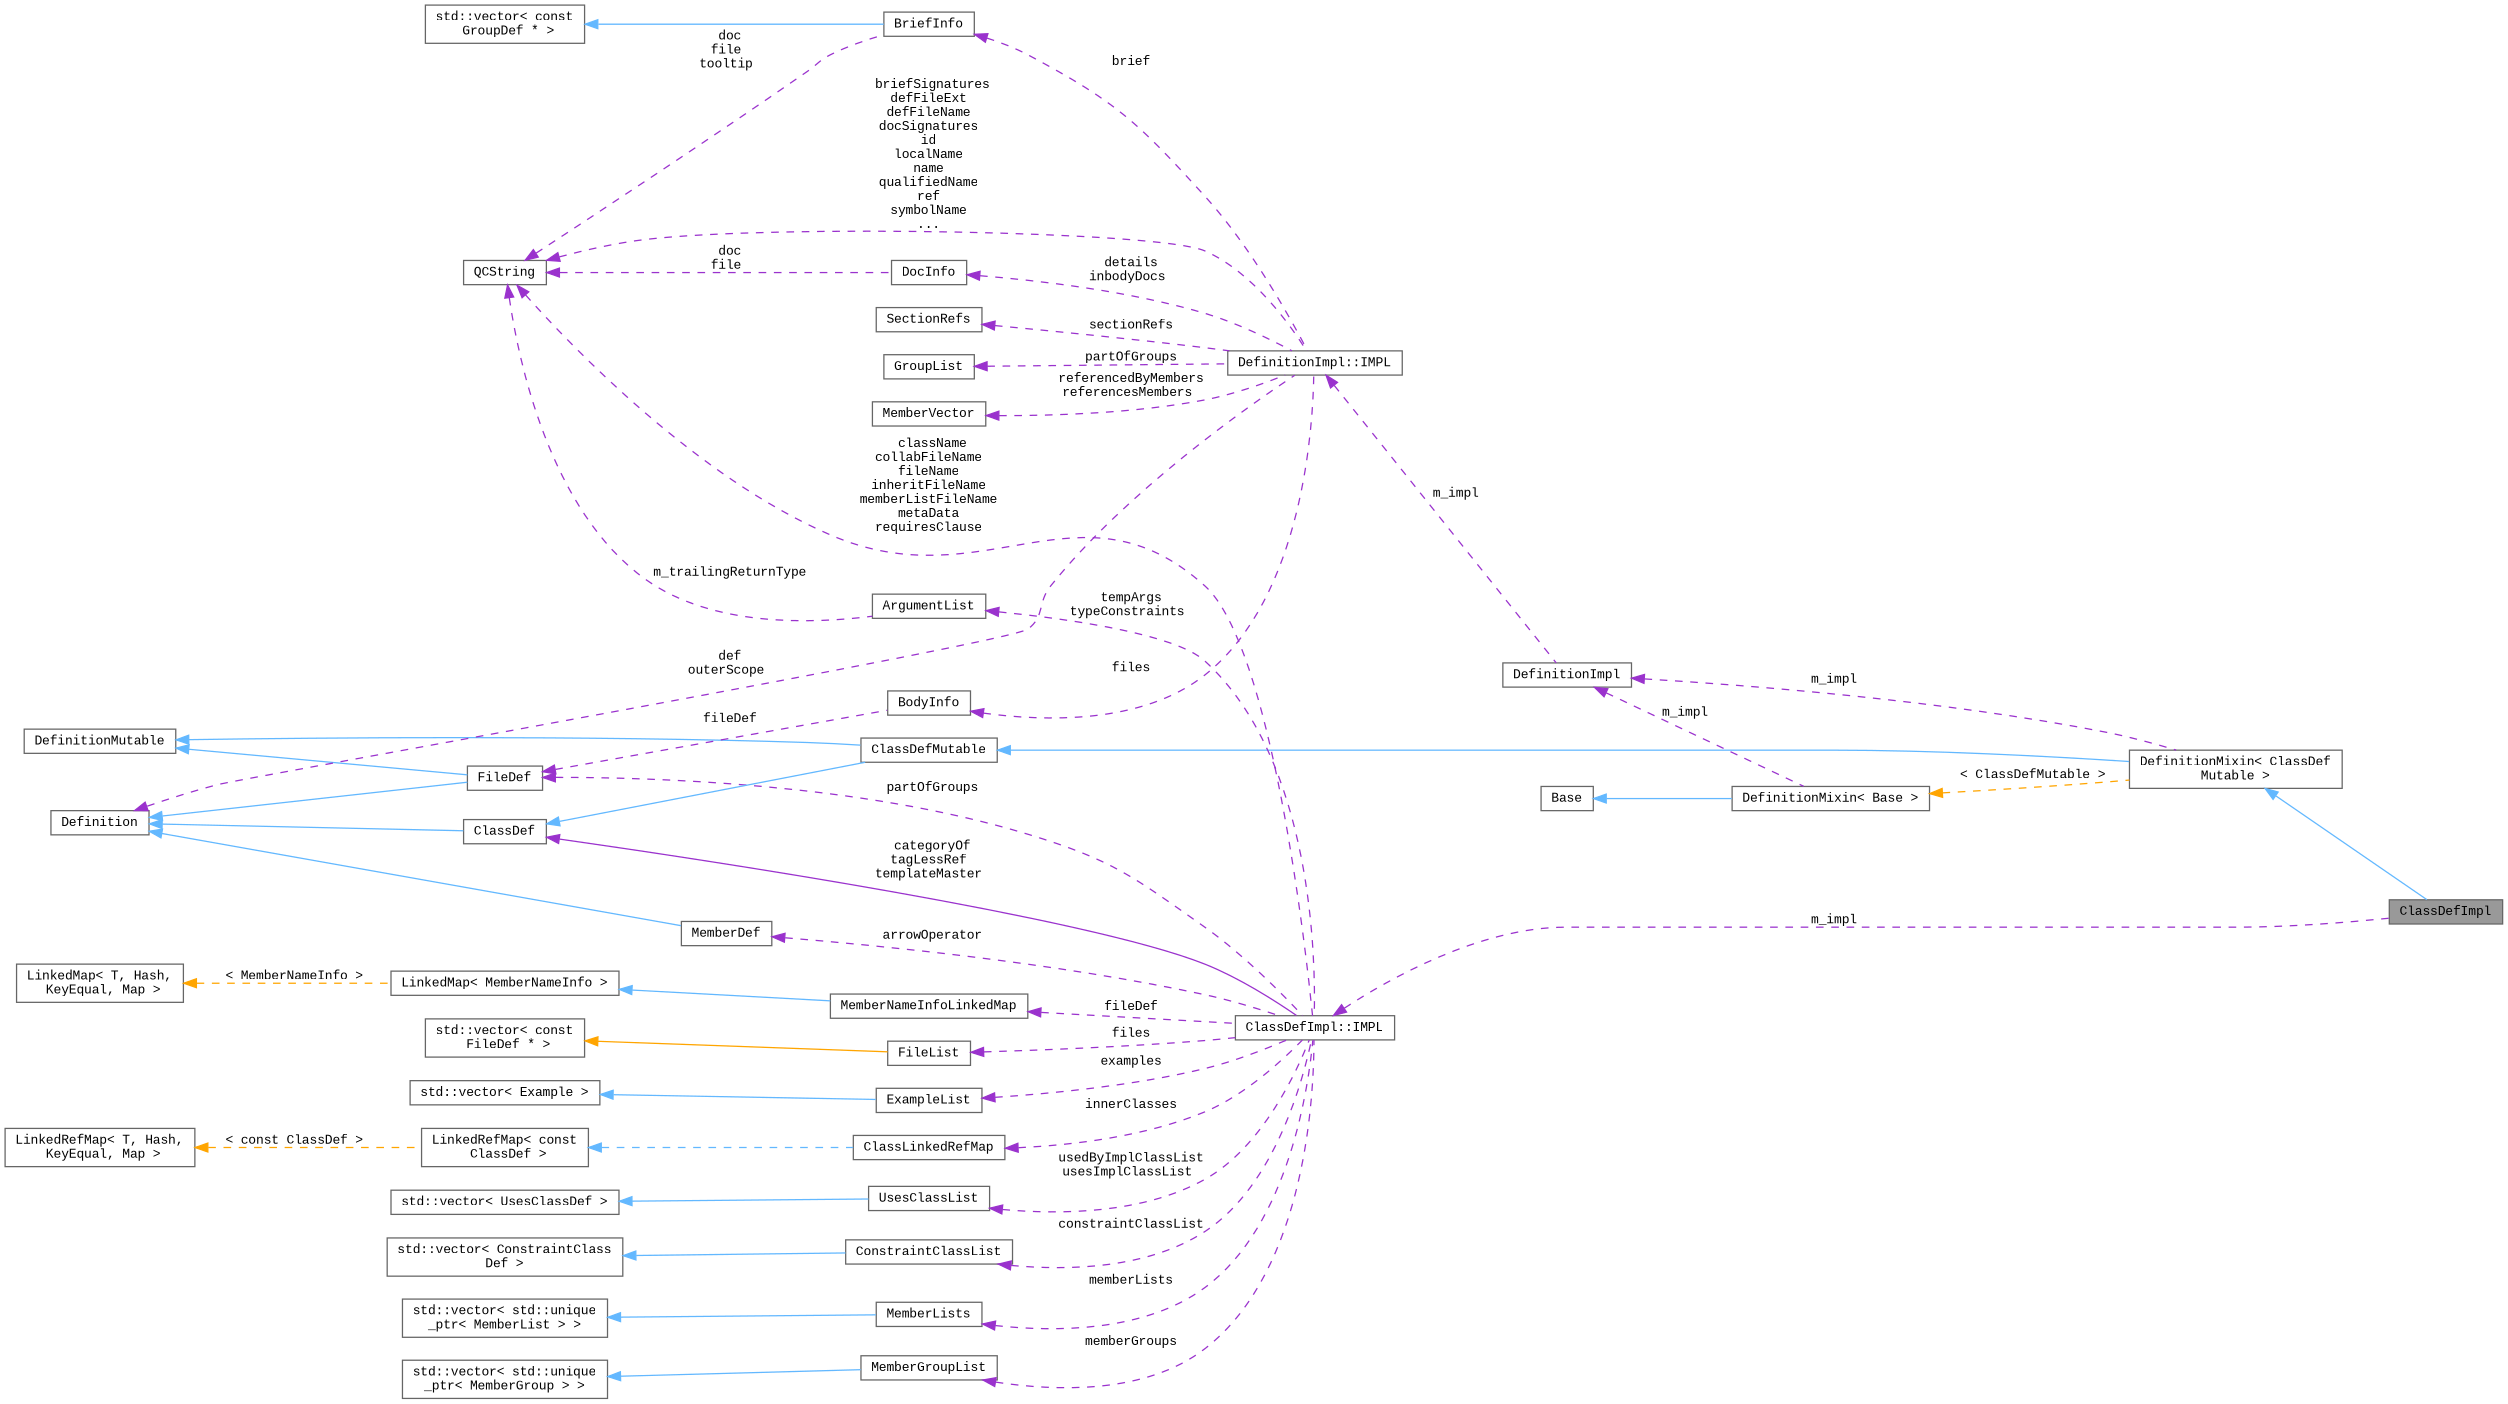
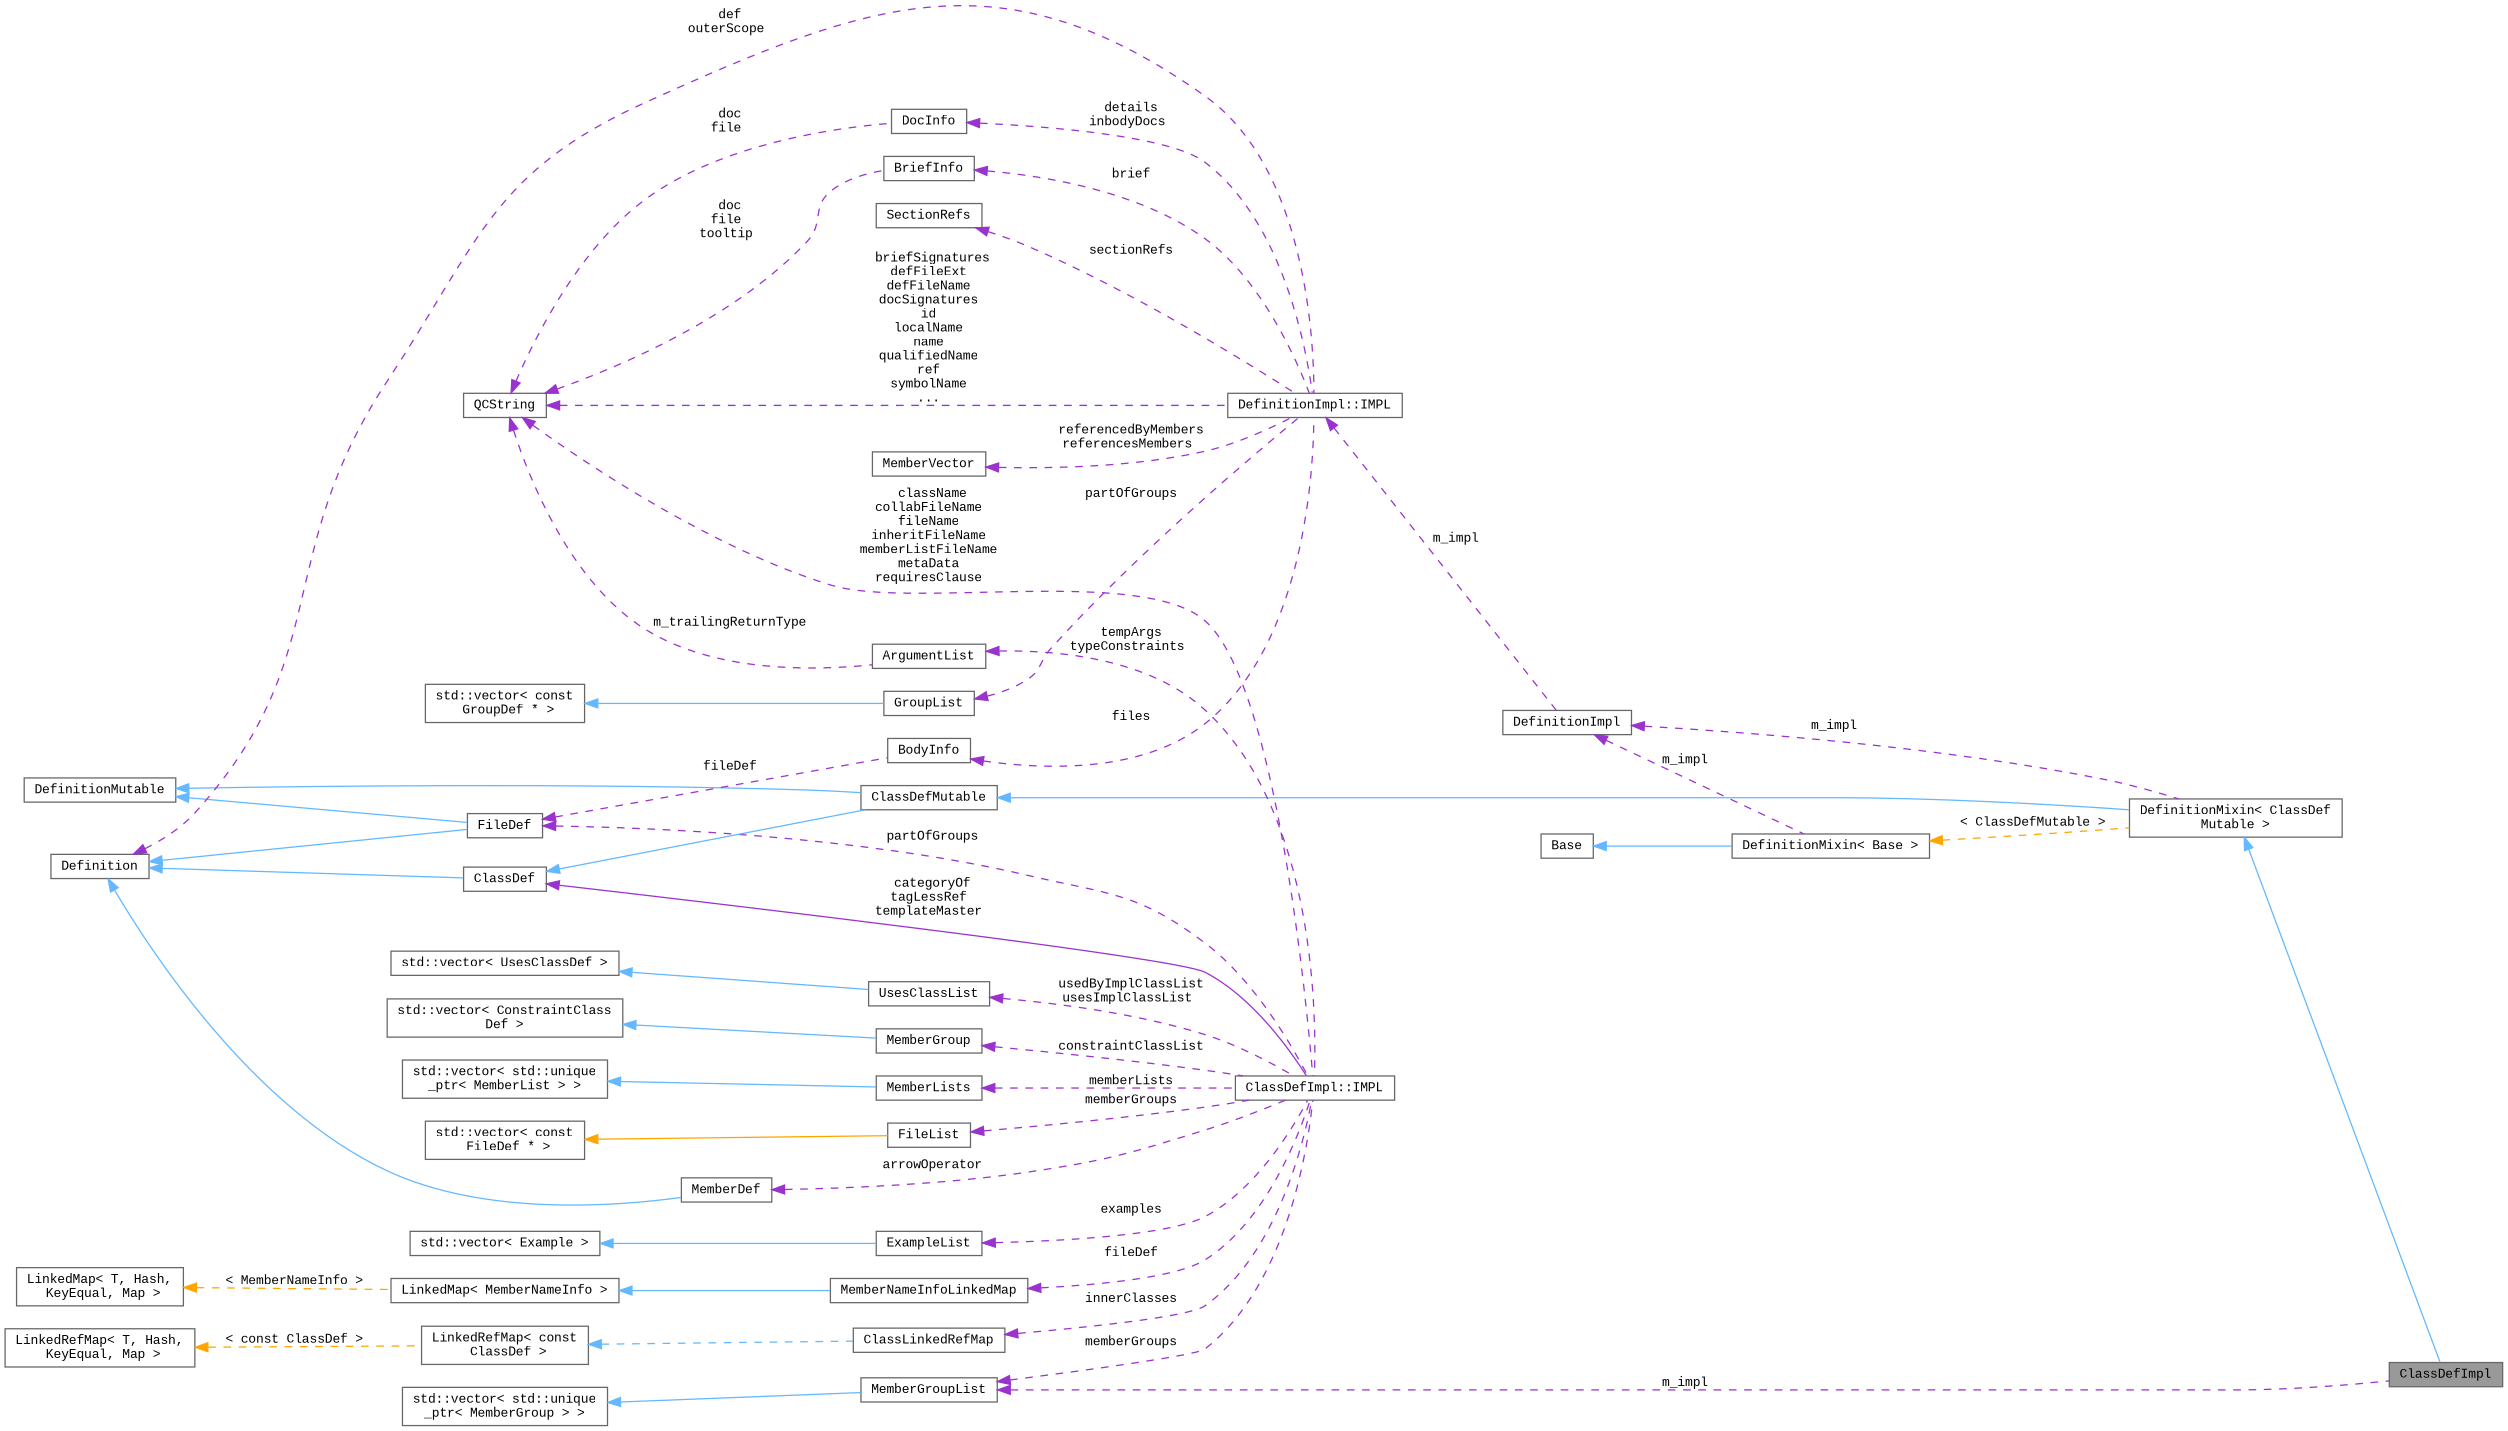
  digraph {
    fontname="Liberation Mono"
    rankdir=LR
    node [color=gray40 fillcolor=white fontname="Liberation Mono" fontsize=10 shape=box style=filled]
    edge [color=darkorchid3 dir=back fontname="Liberation Mono" fontsize=10 labelfontname=Helvetica labelfontsize=10 style=dashed]
    n1 [fillcolor=grey60 fontcolor=black height=0.2 label=ClassDefImpl width=0.4]
    n2 [height=0.2 label="DefinitionMixin\< ClassDef\lMutable \>" width=0.4]
    n3 [height=0.2 label=ClassDefMutable width=0.4]
    n4 [height=0.2 label=DefinitionMutable width=0.4]
    n5 [height=0.2 label=FileDef width=0.4]
    n6 [height=0.2 label="ClassDefImpl::IMPL" width=0.4]
    n7 [height=0.2 label=BodyInfo width=0.4]
    n8 [height=0.2 label=ClassDef width=0.4]
    n9 [height=0.2 label=Definition width=0.4]
    n10 [height=0.2 label="DefinitionImpl::IMPL" width=0.4]
    n11 [height=0.2 label=MemberDef width=0.4]
    n12 [height=0.2 label=DefinitionImpl width=0.4]
    n13 [height=0.2 label="DefinitionMixin\< Base \>" width=0.4]
    n14 [height=0.2 label=SectionRefs width=0.4]
    n15 [height=0.2 label=GroupList width=0.4]
    n16 [height=0.2 label="std::vector\< const\l GroupDef * \>" width=0.4]
    n17 [height=0.2 label=DocInfo width=0.4]
    n18 [height=0.2 label=QCString width=0.4]
    n19 [height=0.2 label=BriefInfo width=0.4]
    n20 [height=0.2 label=ArgumentList width=0.4]
    n21 [height=0.2 label=MemberVector width=0.4]
    n22 [height=0.2 label=Base width=0.4]
    n23 [height=0.2 label=MemberNameInfoLinkedMap width=0.4]
    n24 [height=0.2 label="LinkedMap\< MemberNameInfo \>" width=0.4]
    n25 [height=0.2 label="LinkedMap\< T, Hash,\l KeyEqual, Map \>" width=0.4]
    n26 [height=0.2 label=FileList width=0.4]
    n27 [height=0.2 label="std::vector\< const\l FileDef * \>" width=0.4]
    n28 [height=0.2 label=ExampleList width=0.4]
    n29 [height=0.2 label="std::vector\< Example \>" width=0.4]
    n30 [height=0.2 label=ClassLinkedRefMap width=0.4]
    n31 [height=0.2 label="LinkedRefMap\< const\l ClassDef \>" width=0.4]
    n32 [height=0.2 label="LinkedRefMap\< T, Hash,\l KeyEqual, Map \>" width=0.4]
    n33 [height=0.2 label=UsesClassList width=0.4]
    n34 [height=0.2 label="std::vector\< UsesClassDef \>" width=0.4]
-   n35 [height=0.2 label=ConstraintClassList width=0.4]
+   n35 [height=0.2 label=MemberGroup width=0.4]
    n36 [height=0.2 label="std::vector\< ConstraintClass\lDef \>" width=0.4]
    n37 [height=0.2 label=MemberLists width=0.4]
    n38 [height=0.2 label="std::vector\< std::unique\l_ptr\< MemberList \> \>" width=0.4]
    n39 [height=0.2 label=MemberGroupList width=0.4]
    n40 [height=0.2 label="std::vector\< std::unique\l_ptr\< MemberGroup \> \>" width=0.4]
    n2 -> n1 [color=steelblue1 style=solid]
    n3 -> n2 [color=steelblue1 style=solid]
    n4 -> n3 [color=steelblue1 style=solid]
    n4 -> n5 [color=steelblue1 style=solid]
    n5 -> n6 [label=" partOfGroups"]
    n5 -> n7 [label=" fileDef"]
-   n6 -> n1 [label=" m_impl"]
+   n39 -> n1 [label=" m_impl"]
    n7 -> n10 [label=" files"]
    n8 -> n3 [color=steelblue1 style=solid]
    n8 -> n6 [label=" categoryOf\ntagLessRef\ntemplateMaster" style=solid]
    n9 -> n5 [color=steelblue1 style=solid]
    n9 -> n8 [color=steelblue1 style=solid]
    n9 -> n10 [label=" def\nouterScope"]
    n9 -> n11 [color=steelblue1 style=solid]
    n10 -> n12 [label=" m_impl"]
    n11 -> n6 [label=" arrowOperator"]
    n12 -> n2 [label=" m_impl"]
    n12 -> n13 [label=" m_impl"]
    n13 -> n2 [color=orange label=" \< ClassDefMutable \>"]
    n14 -> n10 [label=" sectionRefs"]
    n15 -> n10 [label=" partOfGroups"]
-   n16 -> n19 [color=steelblue1 style=solid]
+   n16 -> n15 [color=steelblue1 style=solid]
    n17 -> n10 [label=" details\ninbodyDocs"]
    n18 -> n6 [label=" className\ncollabFileName\nfileName\ninheritFileName\nmemberListFileName\nmetaData\nrequiresClause"]
    n18 -> n10 [label=" briefSignatures\ndefFileExt\ndefFileName\ndocSignatures\nid\nlocalName\nname\nqualifiedName\nref\nsymbolName\n..."]
    n18 -> n17 [label=" doc\nfile"]
    n18 -> n19 [label=" doc\nfile\ntooltip"]
    n18 -> n20 [label=" m_trailingReturnType"]
    n19 -> n10 [label=" brief"]
    n20 -> n6 [label=" tempArgs\ntypeConstraints"]
    n21 -> n10 [label=" referencedByMembers\nreferencesMembers"]
    n22 -> n13 [color=steelblue1 style=solid]
    n23 -> n6 [label=" fileDef"]
    n24 -> n23 [color=steelblue1 style=solid]
    n25 -> n24 [color=orange label=" \< MemberNameInfo \>"]
-   n26 -> n6 [label=" files"]
+   n26 -> n6 [label=" memberGroups"]
    n27 -> n26 [color=orange style=solid]
    n28 -> n6 [label=" examples"]
    n29 -> n28 [color=steelblue1 style=solid]
    n30 -> n6 [label=" innerClasses"]
    n31 -> n30 [color=steelblue1]
    n32 -> n31 [color=orange label=" \< const ClassDef \>"]
    n33 -> n6 [label=" usedByImplClassList\nusesImplClassList"]
    n34 -> n33 [color=steelblue1 style=solid]
    n35 -> n6 [label=" constraintClassList"]
    n36 -> n35 [color=steelblue1 style=solid]
    n37 -> n6 [label=" memberLists"]
    n38 -> n37 [color=steelblue1 style=solid]
    n39 -> n6 [label=" memberGroups"]
    n40 -> n39 [color=steelblue1 style=solid]
  }
